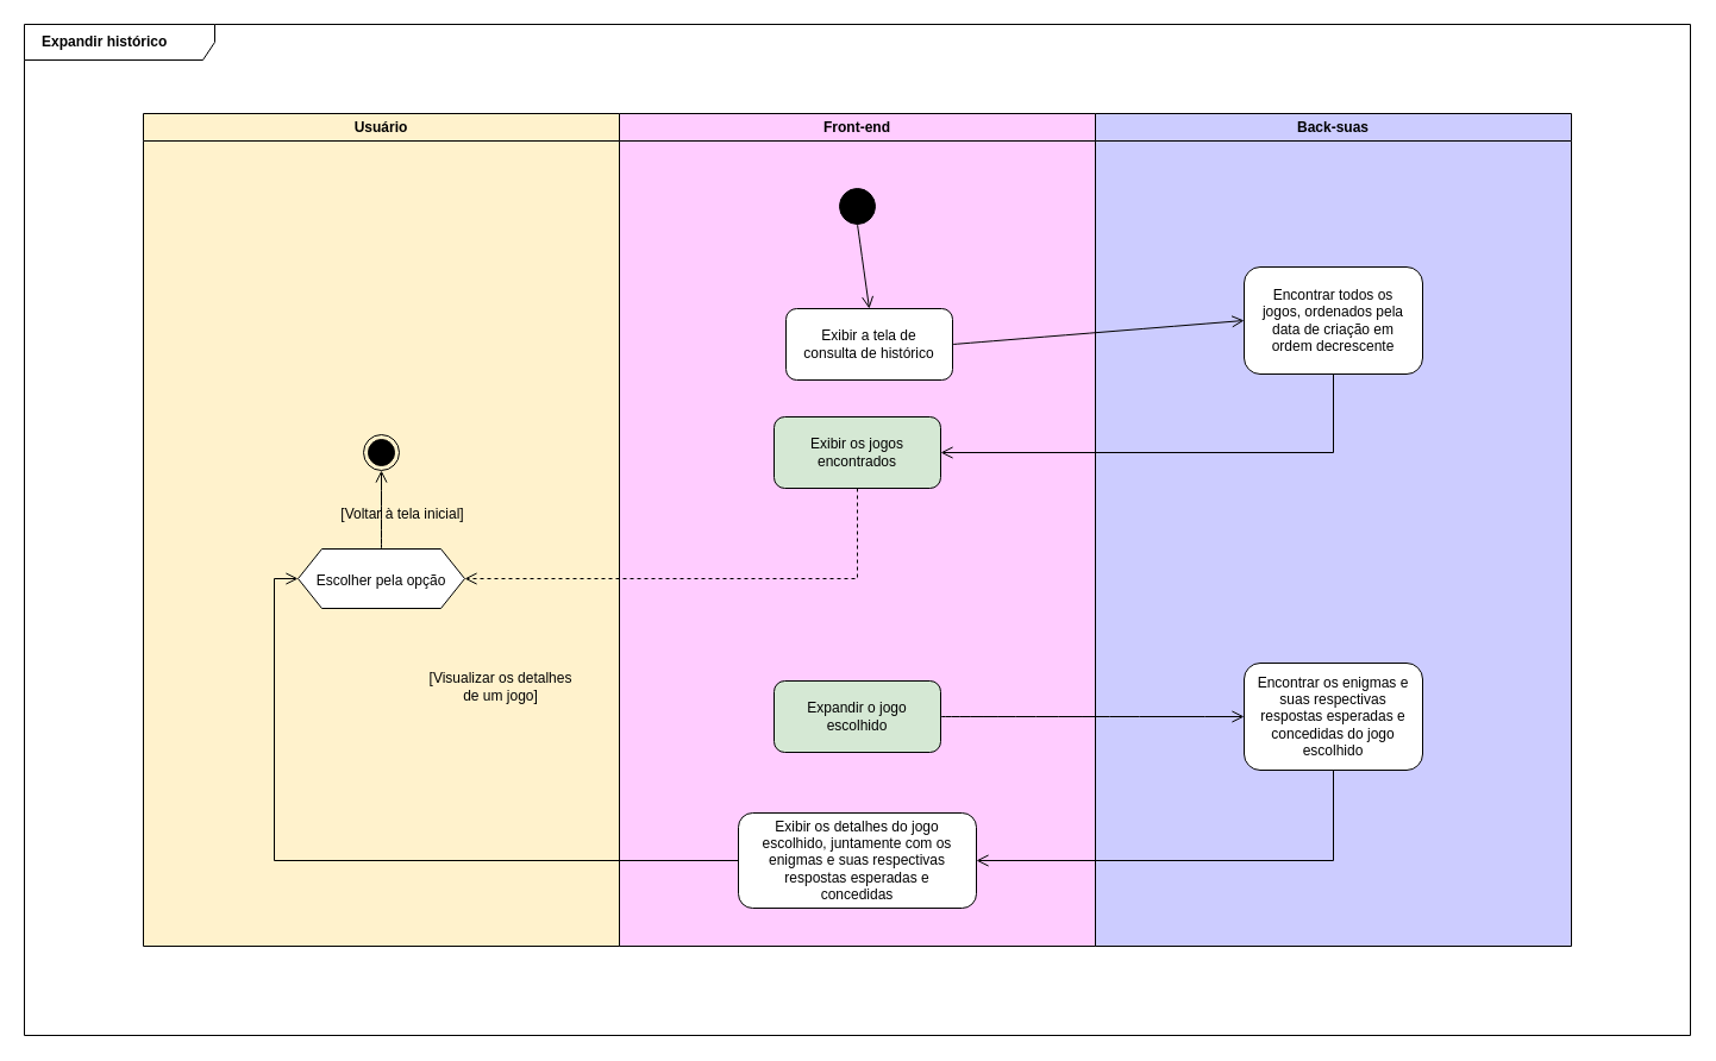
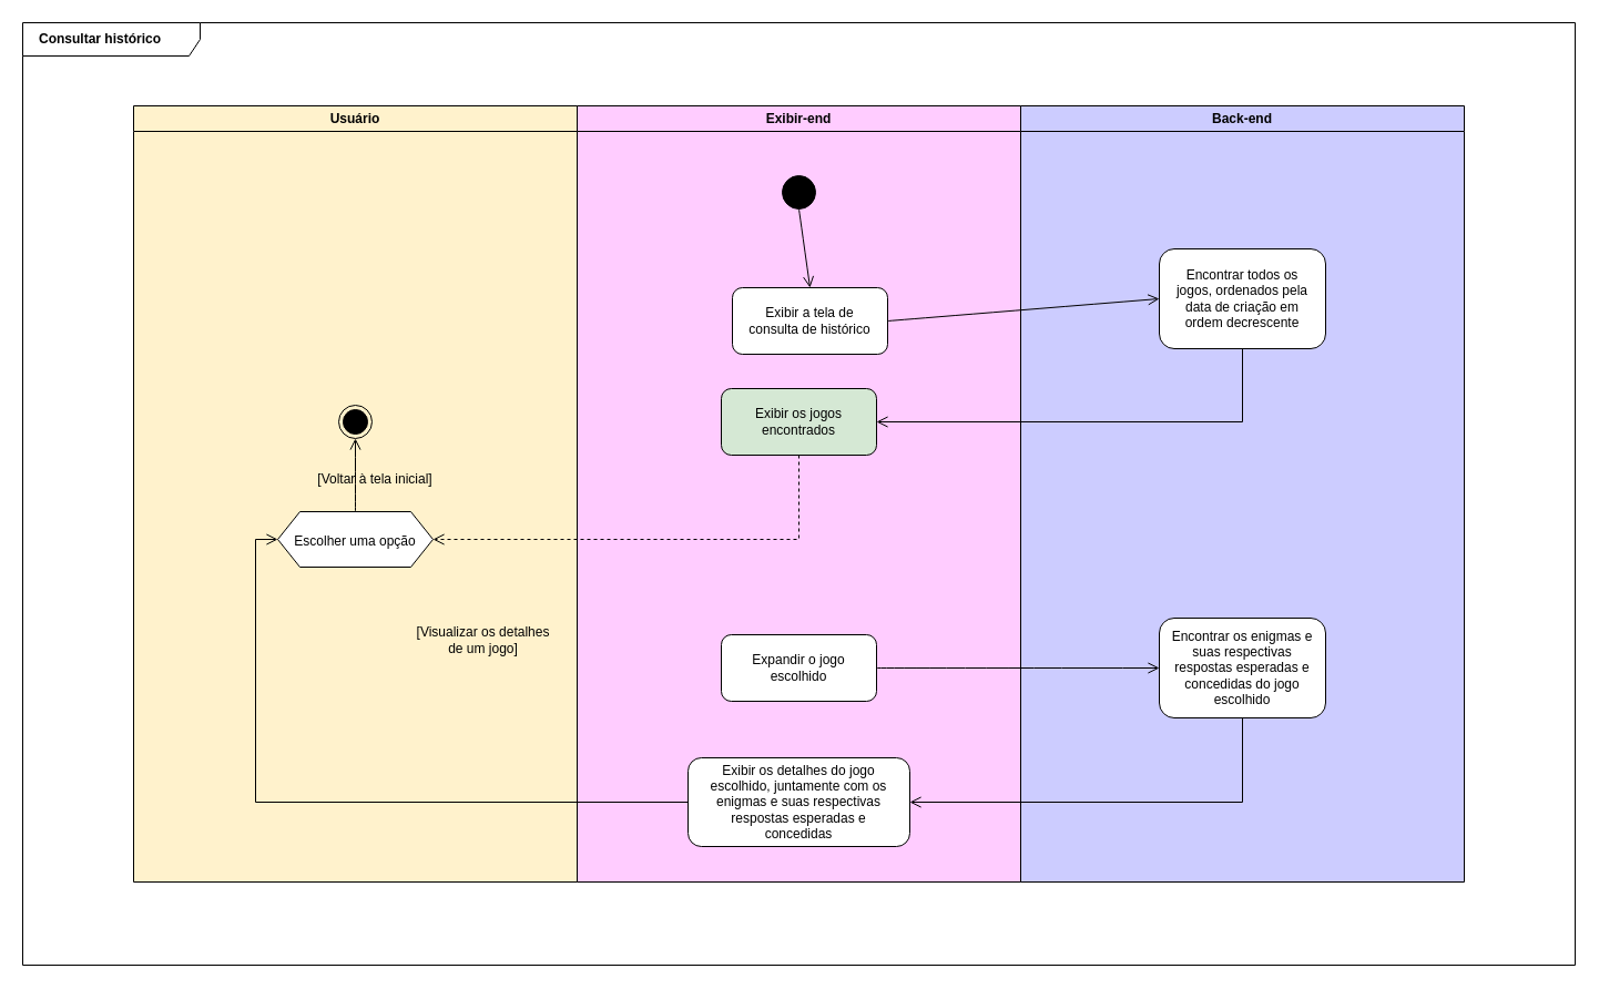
  <mxCell id="0" />
  <mxCell id="1" parent="0" />
- <mxCell id="2" value="Expandir histórico" style="shape=umlFrame;whiteSpace=wrap;html=1;pointerEvents=0;recursiveResize=0;container=1;collapsible=0;width=160;fontStyle=1;align=left;spacing=15;" parent="1" vertex="1"><mxGeometry x="20" y="20" width="1400" height="850" as="geometry" /></mxCell>
+ <mxCell id="2" value="Consultar histórico" style="shape=umlFrame;whiteSpace=wrap;html=1;pointerEvents=0;recursiveResize=0;container=1;collapsible=0;width=160;fontStyle=1;align=left;spacing=15;" parent="1" vertex="1"><mxGeometry x="20" y="20" width="1400" height="850" as="geometry" /></mxCell>
  <mxCell id="3" value="Usuário" style="swimlane;whiteSpace=wrap;spacing=5;swimlaneFillColor=#FFF2CC;fillColor=#FFF2CC;" parent="2" vertex="1"><mxGeometry x="100" y="75" width="400" height="700" as="geometry"><mxRectangle x="164.5" y="128" width="90" height="30" as="alternateBounds" /></mxGeometry></mxCell>
  <mxCell id="4" style="edgeStyle=none;curved=1;rounded=0;orthogonalLoop=1;jettySize=auto;html=1;exitX=0.5;exitY=0;exitDx=0;exitDy=0;entryX=0.5;entryY=1;entryDx=0;entryDy=0;fontSize=12;startSize=6;endSize=8;endArrow=open;endFill=0;" parent="3" target="5" edge="1"><mxGeometry relative="1" as="geometry"><mxPoint x="200" y="366" as="sourcePoint" /></mxGeometry></mxCell>
  <mxCell id="5" value="" style="ellipse;html=1;shape=endState;fillColor=strokeColor;fontSize=16;" parent="3" vertex="1"><mxGeometry x="185" y="270" width="30" height="30" as="geometry" /></mxCell>
  <mxCell id="6" value="[Voltar à tela inicial]" style="text;html=1;strokeColor=none;fillColor=none;align=center;verticalAlign=middle;whiteSpace=wrap;rounded=0;fontSize=12;" parent="3" vertex="1"><mxGeometry x="163" y="327" width="110" height="20" as="geometry" /></mxCell>
- <mxCell id="7" value="[Visualizar os detalhes de um jogo]" style="text;html=1;strokeColor=none;fillColor=none;align=center;verticalAlign=middle;whiteSpace=wrap;rounded=0;fontSize=12;" parent="3" vertex="1"><mxGeometry x="238" y="457" width="125" height="50" as="geometry" /></mxCell>
- <mxCell id="8" value="&lt;font style=&quot;font-size: 12px;&quot;&gt;Escolher pela opção&lt;/font&gt;" style="shape=hexagon;perimeter=hexagonPerimeter2;whiteSpace=wrap;html=1;fixedSize=1;fontSize=16;" parent="3" vertex="1"><mxGeometry x="130" y="366" width="140" height="50" as="geometry" /></mxCell>
- <mxCell id="9" value="Front-end" style="swimlane;whiteSpace=wrap;spacing=5;swimlaneFillColor=#FFCCFF;fillColor=#FFCCFF;" parent="2" vertex="1"><mxGeometry x="500" y="75" width="400" height="700" as="geometry"><mxRectangle x="164.5" y="128" width="90" height="30" as="alternateBounds" /></mxGeometry></mxCell>
+ <mxCell id="7" value="[Visualizar os detalhes de um jogo]" style="text;html=1;strokeColor=none;fillColor=none;align=center;verticalAlign=middle;whiteSpace=wrap;rounded=0;fontSize=12;" parent="3" vertex="1"><mxGeometry x="253" y="457" width="125" height="50" as="geometry" /></mxCell>
+ <mxCell id="8" value="&lt;font style=&quot;font-size: 12px;&quot;&gt;Escolher uma opção&lt;/font&gt;" style="shape=hexagon;perimeter=hexagonPerimeter2;whiteSpace=wrap;html=1;fixedSize=1;fontSize=16;" parent="3" vertex="1"><mxGeometry x="130" y="366" width="140" height="50" as="geometry" /></mxCell>
+ <mxCell id="9" value="Exibir-end" style="swimlane;whiteSpace=wrap;spacing=5;swimlaneFillColor=#FFCCFF;fillColor=#FFCCFF;" parent="2" vertex="1"><mxGeometry x="500" y="75" width="400" height="700" as="geometry"><mxRectangle x="164.5" y="128" width="90" height="30" as="alternateBounds" /></mxGeometry></mxCell>
  <mxCell id="10" style="edgeStyle=none;curved=1;rounded=0;orthogonalLoop=1;jettySize=auto;html=1;exitX=0.5;exitY=1;exitDx=0;exitDy=0;entryX=0.5;entryY=0;entryDx=0;entryDy=0;fontSize=12;startSize=6;endSize=8;endArrow=open;endFill=0;" parent="9" source="11" target="12" edge="1"><mxGeometry relative="1" as="geometry" /></mxCell>
  <mxCell id="11" value="" style="ellipse;fillColor=strokeColor;html=1;fontSize=16;" parent="9" vertex="1"><mxGeometry x="185" y="63" width="30" height="30" as="geometry" /></mxCell>
  <mxCell id="12" value="Exibir a tela de consulta de histórico" style="strokeColor=default;whiteSpace=wrap;rounded=1;glass=0;spacing=11;" parent="9" vertex="1"><mxGeometry x="140" y="164" width="140" height="60" as="geometry" /></mxCell>
  <mxCell id="13" value="Exibir os jogos encontrados" style="strokeColor=default;whiteSpace=wrap;rounded=1;glass=0;spacing=11;fillColor=#d5e8d4;" parent="9" vertex="1"><mxGeometry x="130" y="255" width="140" height="60" as="geometry" /></mxCell>
- <mxCell id="14" value="Expandir o jogo escolhido" style="strokeColor=default;whiteSpace=wrap;rounded=1;glass=0;spacing=11;fillColor=#d5e8d4;" parent="9" vertex="1"><mxGeometry x="130" y="477" width="140" height="60" as="geometry" /></mxCell>
+ <mxCell id="14" value="Expandir o jogo escolhido" style="strokeColor=default;whiteSpace=wrap;rounded=1;glass=0;spacing=11;" parent="9" vertex="1"><mxGeometry x="130" y="477" width="140" height="60" as="geometry" /></mxCell>
  <mxCell id="15" value="Exibir os detalhes do jogo escolhido, juntamente com os enigmas e suas respectivas respostas esperadas e concedidas" style="strokeColor=default;whiteSpace=wrap;rounded=1;glass=0;spacing=11;" parent="9" vertex="1"><mxGeometry x="100" y="588" width="200" height="80" as="geometry" /></mxCell>
- <mxCell id="16" value="Back-suas" style="swimlane;whiteSpace=wrap;spacing=5;swimlaneFillColor=#CCCCFF;fillColor=#CCCCFF;" parent="2" vertex="1"><mxGeometry x="900" y="75" width="400" height="700" as="geometry"><mxRectangle x="164.5" y="128" width="90" height="30" as="alternateBounds" /></mxGeometry></mxCell>
+ <mxCell id="16" value="Back-end" style="swimlane;whiteSpace=wrap;spacing=5;swimlaneFillColor=#CCCCFF;fillColor=#CCCCFF;" parent="2" vertex="1"><mxGeometry x="900" y="75" width="400" height="700" as="geometry"><mxRectangle x="164.5" y="128" width="90" height="30" as="alternateBounds" /></mxGeometry></mxCell>
  <mxCell id="17" value="Encontrar todos os jogos, ordenados pela data de criação em ordem decrescente" style="strokeColor=default;whiteSpace=wrap;rounded=1;glass=0;spacing=11;" parent="16" vertex="1"><mxGeometry x="125" y="129" width="150" height="90" as="geometry" /></mxCell>
  <mxCell id="18" value="Encontrar os enigmas e suas respectivas respostas esperadas e concedidas do jogo escolhido" style="strokeColor=default;whiteSpace=wrap;rounded=1;glass=0;spacing=11;" parent="16" vertex="1"><mxGeometry x="125" y="462" width="150" height="90" as="geometry" /></mxCell>
  <mxCell id="19" style="edgeStyle=none;curved=1;rounded=0;orthogonalLoop=1;jettySize=auto;html=1;exitX=1;exitY=0.5;exitDx=0;exitDy=0;entryX=0;entryY=0.5;entryDx=0;entryDy=0;fontSize=12;startSize=6;endSize=8;endArrow=open;endFill=0;" parent="2" source="12" target="17" edge="1"><mxGeometry relative="1" as="geometry" /></mxCell>
  <mxCell id="20" style="edgeStyle=orthogonalEdgeStyle;rounded=0;orthogonalLoop=1;jettySize=auto;html=1;exitX=0.5;exitY=1;exitDx=0;exitDy=0;entryX=1;entryY=0.5;entryDx=0;entryDy=0;fontSize=12;startSize=6;endSize=8;endArrow=open;endFill=0;" parent="2" source="17" target="13" edge="1"><mxGeometry relative="1" as="geometry" /></mxCell>
  <mxCell id="21" style="edgeStyle=orthogonalEdgeStyle;rounded=0;orthogonalLoop=1;jettySize=auto;html=1;exitX=0.5;exitY=1;exitDx=0;exitDy=0;entryX=1;entryY=0.5;entryDx=0;entryDy=0;fontSize=12;startSize=6;endSize=8;endArrow=open;endFill=0;dashed=1;" parent="2" source="13" target="8" edge="1"><mxGeometry relative="1" as="geometry" /></mxCell>
  <mxCell id="22" style="edgeStyle=none;curved=1;rounded=0;orthogonalLoop=1;jettySize=auto;html=1;exitX=1;exitY=0.5;exitDx=0;exitDy=0;entryX=0;entryY=0.5;entryDx=0;entryDy=0;fontSize=12;startSize=6;endSize=8;endArrow=open;endFill=0;" parent="2" source="14" target="18" edge="1"><mxGeometry relative="1" as="geometry" /></mxCell>
  <mxCell id="23" style="edgeStyle=orthogonalEdgeStyle;rounded=0;orthogonalLoop=1;jettySize=auto;html=1;exitX=0.5;exitY=1;exitDx=0;exitDy=0;entryX=1;entryY=0.5;entryDx=0;entryDy=0;fontSize=12;startSize=6;endSize=8;endArrow=open;endFill=0;" parent="2" source="18" target="15" edge="1"><mxGeometry relative="1" as="geometry" /></mxCell>
  <mxCell id="24" style="edgeStyle=orthogonalEdgeStyle;rounded=0;orthogonalLoop=1;jettySize=auto;html=1;exitX=0;exitY=0.5;exitDx=0;exitDy=0;entryX=0;entryY=0.5;entryDx=0;entryDy=0;fontSize=12;startSize=6;endSize=8;endArrow=open;endFill=0;" parent="2" source="15" target="8" edge="1"><mxGeometry relative="1" as="geometry" /></mxCell>
